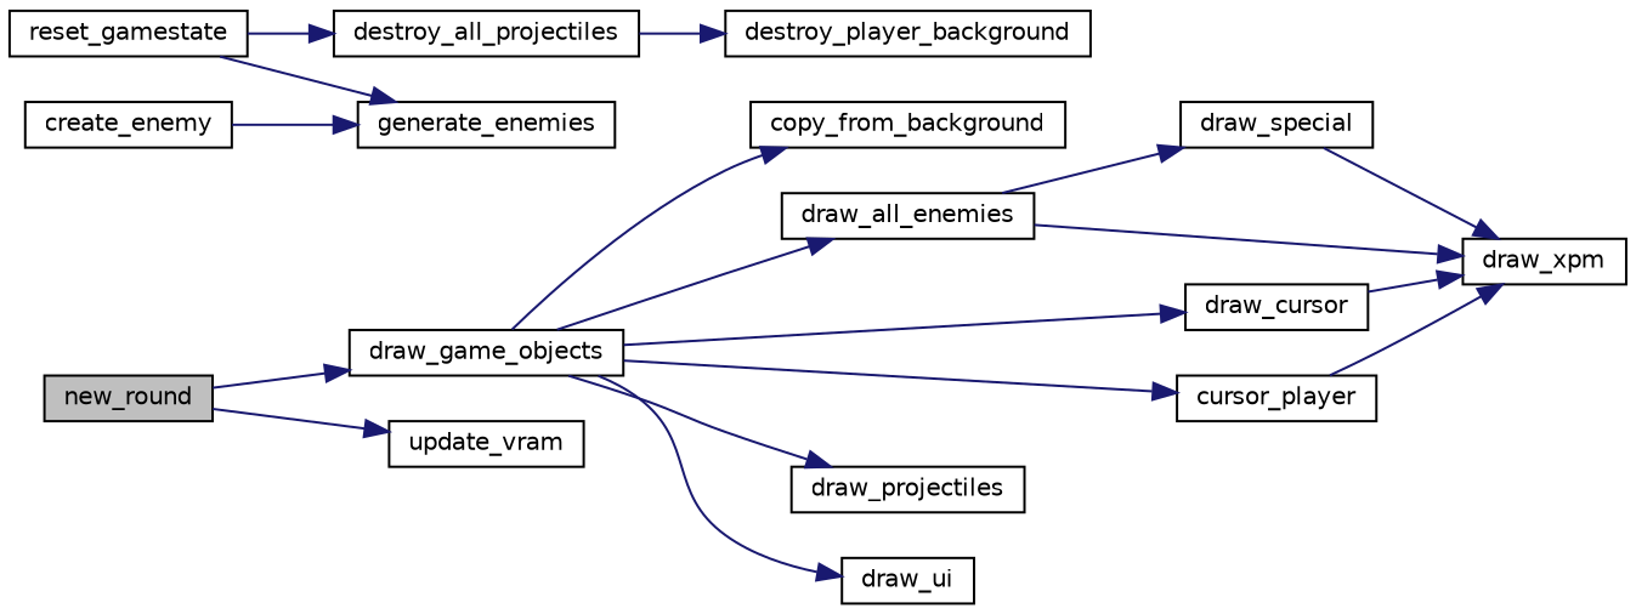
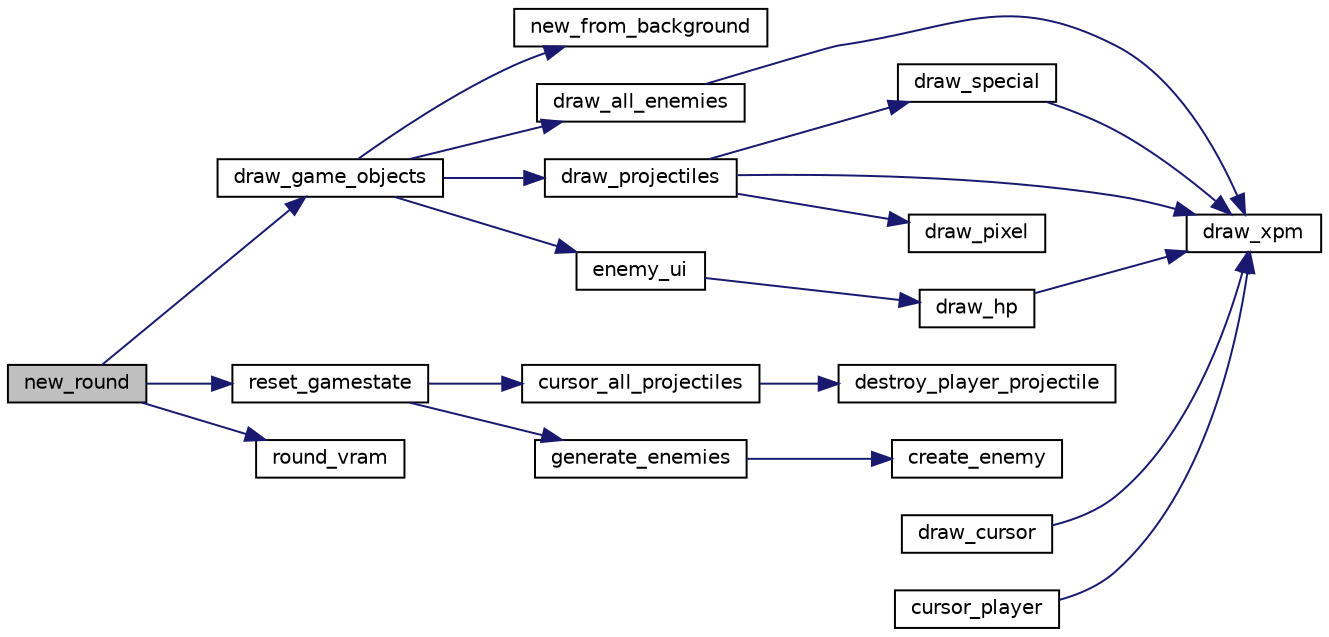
  digraph {
    rankdir=LR
    node [color=black fillcolor=white fontname=Helvetica fontsize=10 shape=record style=filled]
    edge [color=midnightblue fontname=Helvetica fontsize=10 labelfontname=Helvetica labelfontsize=10 style=solid]
    n1 [fillcolor=grey75 fontcolor=black height=0.2 label=new_round width=0.4]
    n2 [height=0.2 label=draw_game_objects width=0.4]
    n3 [height=0.2 label=reset_gamestate width=0.4]
-   n4 [height=0.2 label=update_vram width=0.4]
-   n5 [height=0.2 label=copy_from_background width=0.4]
+   n4 [height=0.2 label=round_vram width=0.4]
+   n5 [height=0.2 label=new_from_background width=0.4]
    n6 [height=0.2 label=draw_all_enemies width=0.4]
    n7 [height=0.2 label=draw_cursor width=0.4]
    n8 [height=0.2 label=cursor_player width=0.4]
    n9 [height=0.2 label=draw_projectiles width=0.4]
-   n10 [height=0.2 label=draw_ui width=0.4]
-   n11 [height=0.2 label=destroy_all_projectiles width=0.4]
+   n10 [height=0.2 label=enemy_ui width=0.4]
+   n11 [height=0.2 label=cursor_all_projectiles width=0.4]
    n12 [height=0.2 label=generate_enemies width=0.4]
    n13 [height=0.2 label=draw_special width=0.4]
    n14 [height=0.2 label=draw_xpm width=0.4]
-   n17 [height=0.2 label=destroy_player_background width=0.4]
+   n15 [height=0.2 label=draw_pixel width=0.4]
+   n16 [height=0.2 label=draw_hp width=0.4]
+   n17 [height=0.2 label=destroy_player_projectile width=0.4]
    n18 [height=0.2 label=create_enemy width=0.4]
    n1 -> n2
+   n1 -> n3
    n1 -> n4
    n2 -> n5
    n2 -> n6
-   n2 -> n7
-   n2 -> n8
    n2 -> n9
    n2 -> n10
    n3 -> n11
    n3 -> n12
-   n6 -> n13
+   n9 -> n13
    n6 -> n14
    n7 -> n14
    n8 -> n14
+   n9 -> n14
+   n9 -> n15
+   n10 -> n16
    n11 -> n17
-   n18 -> n12
+   n12 -> n18
    n13 -> n14
+   n16 -> n14
  }
